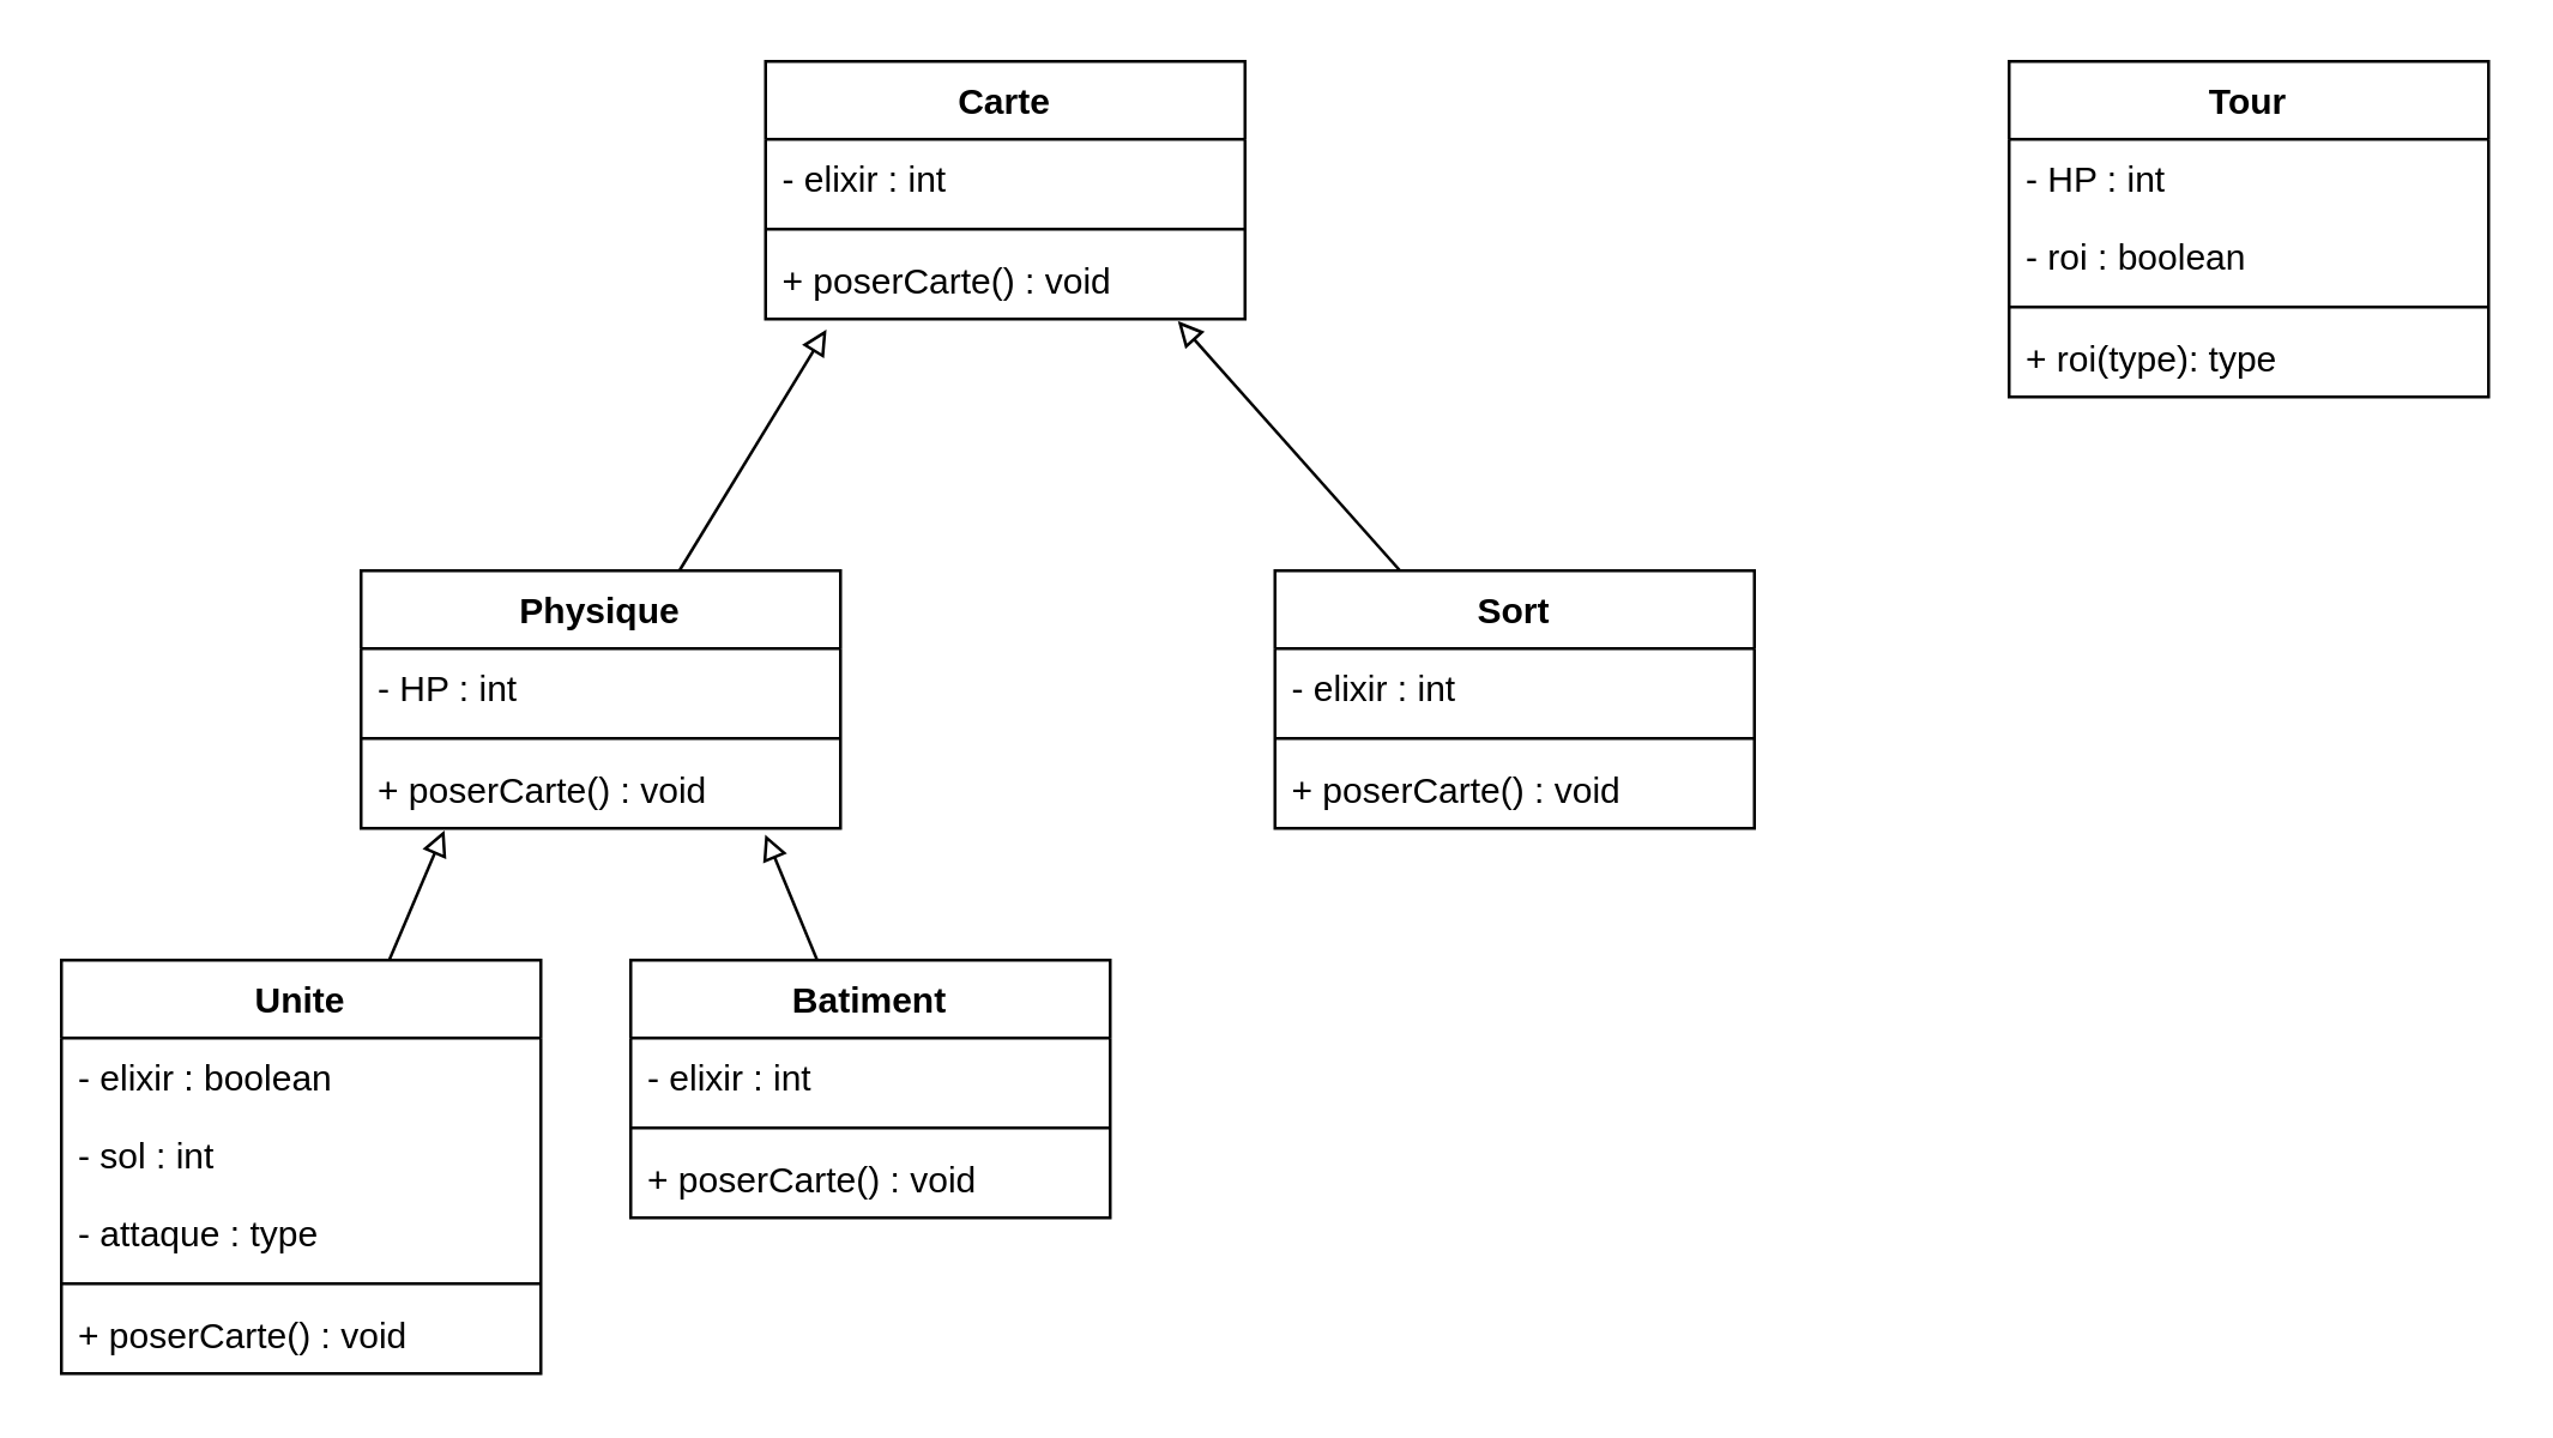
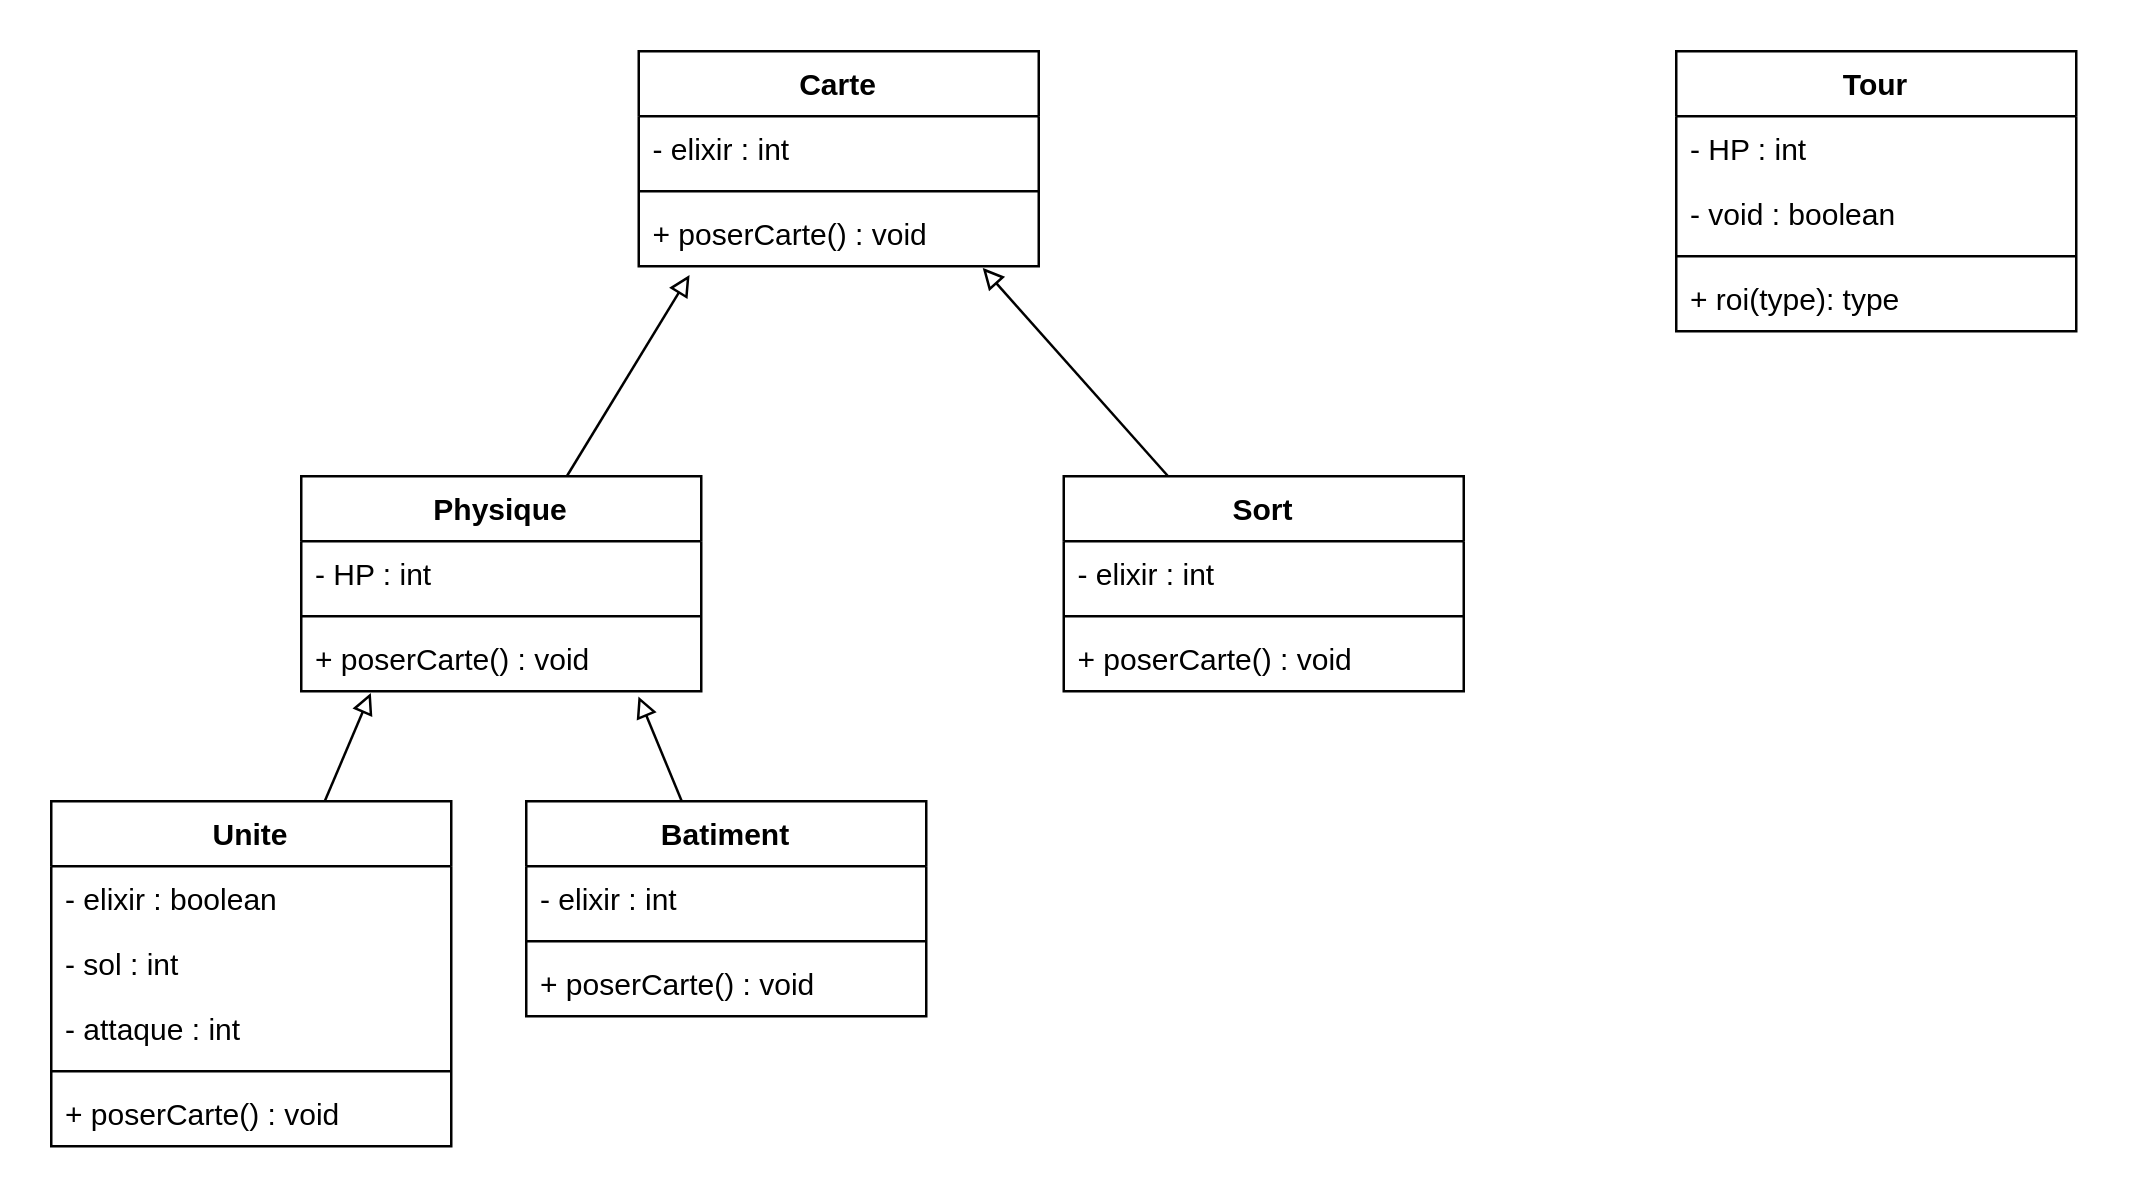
  <mxCell id="0" />
  <mxCell id="1" parent="0" />
  <mxCell id="2" value="Carte" style="swimlane;fontStyle=1;align=center;verticalAlign=top;childLayout=stackLayout;horizontal=1;startSize=26;horizontalStack=0;resizeParent=1;resizeParentMax=0;resizeLast=0;collapsible=1;marginBottom=0;" vertex="1" parent="1"><mxGeometry x="255" y="20" width="160" height="86" as="geometry" /></mxCell>
  <mxCell id="3" value="- elixir : int" style="text;strokeColor=none;fillColor=none;align=left;verticalAlign=top;spacingLeft=4;spacingRight=4;overflow=hidden;rotatable=0;points=[[0,0.5],[1,0.5]];portConstraint=eastwest;" vertex="1" parent="2"><mxGeometry y="26" width="160" height="26" as="geometry" /></mxCell>
  <mxCell id="4" value="" style="line;strokeWidth=1;fillColor=none;align=left;verticalAlign=middle;spacingTop=-1;spacingLeft=3;spacingRight=3;rotatable=0;labelPosition=right;points=[];portConstraint=eastwest;" vertex="1" parent="2"><mxGeometry y="52" width="160" height="8" as="geometry" /></mxCell>
  <mxCell id="5" value="+ poserCarte() : void" style="text;strokeColor=none;fillColor=none;align=left;verticalAlign=top;spacingLeft=4;spacingRight=4;overflow=hidden;rotatable=0;points=[[0,0.5],[1,0.5]];portConstraint=eastwest;" vertex="1" parent="2"><mxGeometry y="60" width="160" height="26" as="geometry" /></mxCell>
  <mxCell id="6" style="edgeStyle=none;rounded=0;orthogonalLoop=1;jettySize=auto;html=1;endArrow=block;endFill=0;entryX=0.843;entryY=1.081;entryDx=0;entryDy=0;entryPerimeter=0;" edge="1" parent="1" source="7" target="27"><mxGeometry relative="1" as="geometry" /></mxCell>
  <mxCell id="7" value="Batiment" style="swimlane;fontStyle=1;align=center;verticalAlign=top;childLayout=stackLayout;horizontal=1;startSize=26;horizontalStack=0;resizeParent=1;resizeParentMax=0;resizeLast=0;collapsible=1;marginBottom=0;" vertex="1" parent="1"><mxGeometry x="210" y="320" width="160" height="86" as="geometry" /></mxCell>
  <mxCell id="8" value="- elixir : int" style="text;strokeColor=none;fillColor=none;align=left;verticalAlign=top;spacingLeft=4;spacingRight=4;overflow=hidden;rotatable=0;points=[[0,0.5],[1,0.5]];portConstraint=eastwest;" vertex="1" parent="7"><mxGeometry y="26" width="160" height="26" as="geometry" /></mxCell>
  <mxCell id="9" value="" style="line;strokeWidth=1;fillColor=none;align=left;verticalAlign=middle;spacingTop=-1;spacingLeft=3;spacingRight=3;rotatable=0;labelPosition=right;points=[];portConstraint=eastwest;" vertex="1" parent="7"><mxGeometry y="52" width="160" height="8" as="geometry" /></mxCell>
  <mxCell id="10" value="+ poserCarte() : void" style="text;strokeColor=none;fillColor=none;align=left;verticalAlign=top;spacingLeft=4;spacingRight=4;overflow=hidden;rotatable=0;points=[[0,0.5],[1,0.5]];portConstraint=eastwest;" vertex="1" parent="7"><mxGeometry y="60" width="160" height="26" as="geometry" /></mxCell>
  <mxCell id="11" style="edgeStyle=none;rounded=0;orthogonalLoop=1;jettySize=auto;html=1;entryX=0.86;entryY=1.026;entryDx=0;entryDy=0;entryPerimeter=0;endArrow=block;endFill=0;" edge="1" parent="1" source="12" target="5"><mxGeometry relative="1" as="geometry" /></mxCell>
  <mxCell id="12" value="Sort" style="swimlane;fontStyle=1;align=center;verticalAlign=top;childLayout=stackLayout;horizontal=1;startSize=26;horizontalStack=0;resizeParent=1;resizeParentMax=0;resizeLast=0;collapsible=1;marginBottom=0;" vertex="1" parent="1"><mxGeometry x="425" y="190" width="160" height="86" as="geometry" /></mxCell>
  <mxCell id="13" value="- elixir : int" style="text;strokeColor=none;fillColor=none;align=left;verticalAlign=top;spacingLeft=4;spacingRight=4;overflow=hidden;rotatable=0;points=[[0,0.5],[1,0.5]];portConstraint=eastwest;" vertex="1" parent="12"><mxGeometry y="26" width="160" height="26" as="geometry" /></mxCell>
  <mxCell id="14" value="" style="line;strokeWidth=1;fillColor=none;align=left;verticalAlign=middle;spacingTop=-1;spacingLeft=3;spacingRight=3;rotatable=0;labelPosition=right;points=[];portConstraint=eastwest;" vertex="1" parent="12"><mxGeometry y="52" width="160" height="8" as="geometry" /></mxCell>
  <mxCell id="15" value="+ poserCarte() : void" style="text;strokeColor=none;fillColor=none;align=left;verticalAlign=top;spacingLeft=4;spacingRight=4;overflow=hidden;rotatable=0;points=[[0,0.5],[1,0.5]];portConstraint=eastwest;" vertex="1" parent="12"><mxGeometry y="60" width="160" height="26" as="geometry" /></mxCell>
  <mxCell id="16" style="edgeStyle=none;rounded=0;orthogonalLoop=1;jettySize=auto;html=1;entryX=0.174;entryY=1.026;entryDx=0;entryDy=0;entryPerimeter=0;endArrow=block;endFill=0;" edge="1" parent="1" source="17" target="27"><mxGeometry relative="1" as="geometry" /></mxCell>
  <mxCell id="17" value="Unite" style="swimlane;fontStyle=1;align=center;verticalAlign=top;childLayout=stackLayout;horizontal=1;startSize=26;horizontalStack=0;resizeParent=1;resizeParentMax=0;resizeLast=0;collapsible=1;marginBottom=0;" vertex="1" parent="1"><mxGeometry x="20" y="320" width="160" height="138" as="geometry" /></mxCell>
  <mxCell id="18" value="- elixir : boolean" style="text;strokeColor=none;fillColor=none;align=left;verticalAlign=top;spacingLeft=4;spacingRight=4;overflow=hidden;rotatable=0;points=[[0,0.5],[1,0.5]];portConstraint=eastwest;" vertex="1" parent="17"><mxGeometry y="26" width="160" height="26" as="geometry" /></mxCell>
  <mxCell id="19" value="- sol : int" style="text;strokeColor=none;fillColor=none;align=left;verticalAlign=top;spacingLeft=4;spacingRight=4;overflow=hidden;rotatable=0;points=[[0,0.5],[1,0.5]];portConstraint=eastwest;" vertex="1" parent="17"><mxGeometry y="52" width="160" height="26" as="geometry" /></mxCell>
- <mxCell id="20" value="- attaque : type" style="text;strokeColor=none;fillColor=none;align=left;verticalAlign=top;spacingLeft=4;spacingRight=4;overflow=hidden;rotatable=0;points=[[0,0.5],[1,0.5]];portConstraint=eastwest;" vertex="1" parent="17"><mxGeometry y="78" width="160" height="26" as="geometry" /></mxCell>
+ <mxCell id="20" value="- attaque : int" style="text;strokeColor=none;fillColor=none;align=left;verticalAlign=top;spacingLeft=4;spacingRight=4;overflow=hidden;rotatable=0;points=[[0,0.5],[1,0.5]];portConstraint=eastwest;" vertex="1" parent="17"><mxGeometry y="78" width="160" height="26" as="geometry" /></mxCell>
  <mxCell id="21" value="" style="line;strokeWidth=1;fillColor=none;align=left;verticalAlign=middle;spacingTop=-1;spacingLeft=3;spacingRight=3;rotatable=0;labelPosition=right;points=[];portConstraint=eastwest;" vertex="1" parent="17"><mxGeometry y="104" width="160" height="8" as="geometry" /></mxCell>
  <mxCell id="22" value="+ poserCarte() : void" style="text;strokeColor=none;fillColor=none;align=left;verticalAlign=top;spacingLeft=4;spacingRight=4;overflow=hidden;rotatable=0;points=[[0,0.5],[1,0.5]];portConstraint=eastwest;" vertex="1" parent="17"><mxGeometry y="112" width="160" height="26" as="geometry" /></mxCell>
  <mxCell id="23" style="edgeStyle=none;rounded=0;orthogonalLoop=1;jettySize=auto;html=1;entryX=0.127;entryY=1.136;entryDx=0;entryDy=0;entryPerimeter=0;endArrow=block;endFill=0;" edge="1" parent="1" source="24" target="5"><mxGeometry relative="1" as="geometry" /></mxCell>
  <mxCell id="24" value="Physique" style="swimlane;fontStyle=1;align=center;verticalAlign=top;childLayout=stackLayout;horizontal=1;startSize=26;horizontalStack=0;resizeParent=1;resizeParentMax=0;resizeLast=0;collapsible=1;marginBottom=0;" vertex="1" parent="1"><mxGeometry x="120" y="190" width="160" height="86" as="geometry" /></mxCell>
  <mxCell id="25" value="- HP : int" style="text;strokeColor=none;fillColor=none;align=left;verticalAlign=top;spacingLeft=4;spacingRight=4;overflow=hidden;rotatable=0;points=[[0,0.5],[1,0.5]];portConstraint=eastwest;" vertex="1" parent="24"><mxGeometry y="26" width="160" height="26" as="geometry" /></mxCell>
  <mxCell id="26" value="" style="line;strokeWidth=1;fillColor=none;align=left;verticalAlign=middle;spacingTop=-1;spacingLeft=3;spacingRight=3;rotatable=0;labelPosition=right;points=[];portConstraint=eastwest;" vertex="1" parent="24"><mxGeometry y="52" width="160" height="8" as="geometry" /></mxCell>
  <mxCell id="27" value="+ poserCarte() : void" style="text;strokeColor=none;fillColor=none;align=left;verticalAlign=top;spacingLeft=4;spacingRight=4;overflow=hidden;rotatable=0;points=[[0,0.5],[1,0.5]];portConstraint=eastwest;" vertex="1" parent="24"><mxGeometry y="60" width="160" height="26" as="geometry" /></mxCell>
  <mxCell id="28" value="Tour" style="swimlane;fontStyle=1;align=center;verticalAlign=top;childLayout=stackLayout;horizontal=1;startSize=26;horizontalStack=0;resizeParent=1;resizeParentMax=0;resizeLast=0;collapsible=1;marginBottom=0;" vertex="1" parent="1"><mxGeometry x="670" y="20" width="160" height="112" as="geometry" /></mxCell>
  <mxCell id="29" value="- HP : int" style="text;strokeColor=none;fillColor=none;align=left;verticalAlign=top;spacingLeft=4;spacingRight=4;overflow=hidden;rotatable=0;points=[[0,0.5],[1,0.5]];portConstraint=eastwest;" vertex="1" parent="28"><mxGeometry y="26" width="160" height="26" as="geometry" /></mxCell>
- <mxCell id="30" value="- roi : boolean" style="text;strokeColor=none;fillColor=none;align=left;verticalAlign=top;spacingLeft=4;spacingRight=4;overflow=hidden;rotatable=0;points=[[0,0.5],[1,0.5]];portConstraint=eastwest;" vertex="1" parent="28"><mxGeometry y="52" width="160" height="26" as="geometry" /></mxCell>
+ <mxCell id="30" value="- void : boolean" style="text;strokeColor=none;fillColor=none;align=left;verticalAlign=top;spacingLeft=4;spacingRight=4;overflow=hidden;rotatable=0;points=[[0,0.5],[1,0.5]];portConstraint=eastwest;" vertex="1" parent="28"><mxGeometry y="52" width="160" height="26" as="geometry" /></mxCell>
  <mxCell id="31" value="" style="line;strokeWidth=1;fillColor=none;align=left;verticalAlign=middle;spacingTop=-1;spacingLeft=3;spacingRight=3;rotatable=0;labelPosition=right;points=[];portConstraint=eastwest;" vertex="1" parent="28"><mxGeometry y="78" width="160" height="8" as="geometry" /></mxCell>
  <mxCell id="32" value="+ roi(type): type" style="text;strokeColor=none;fillColor=none;align=left;verticalAlign=top;spacingLeft=4;spacingRight=4;overflow=hidden;rotatable=0;points=[[0,0.5],[1,0.5]];portConstraint=eastwest;" vertex="1" parent="28"><mxGeometry y="86" width="160" height="26" as="geometry" /></mxCell>
